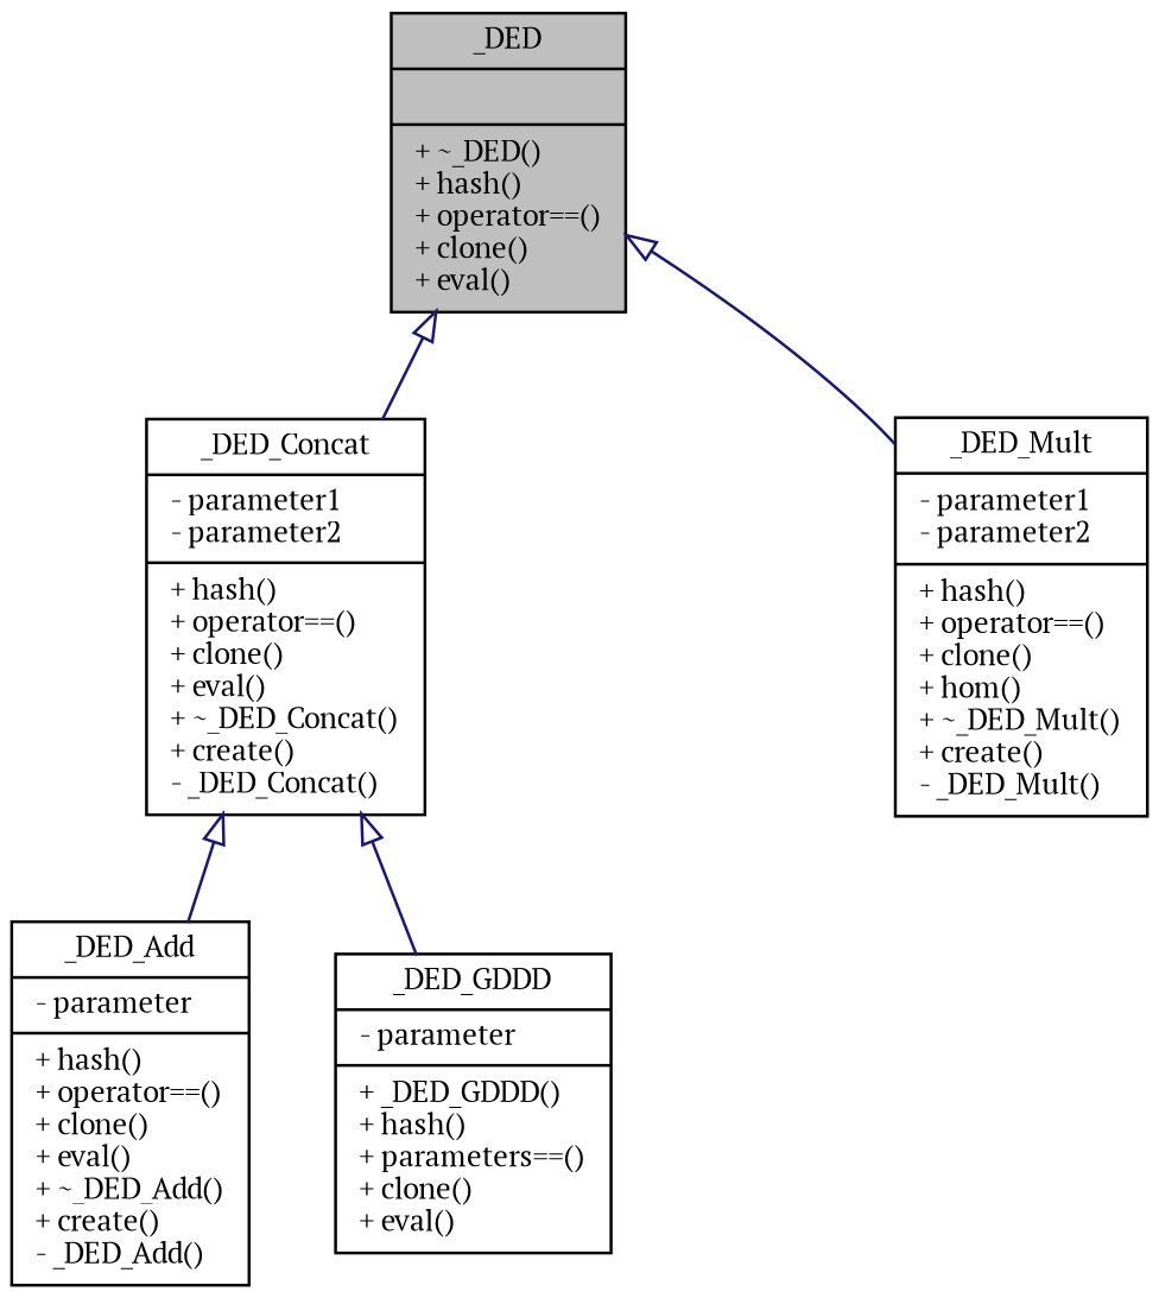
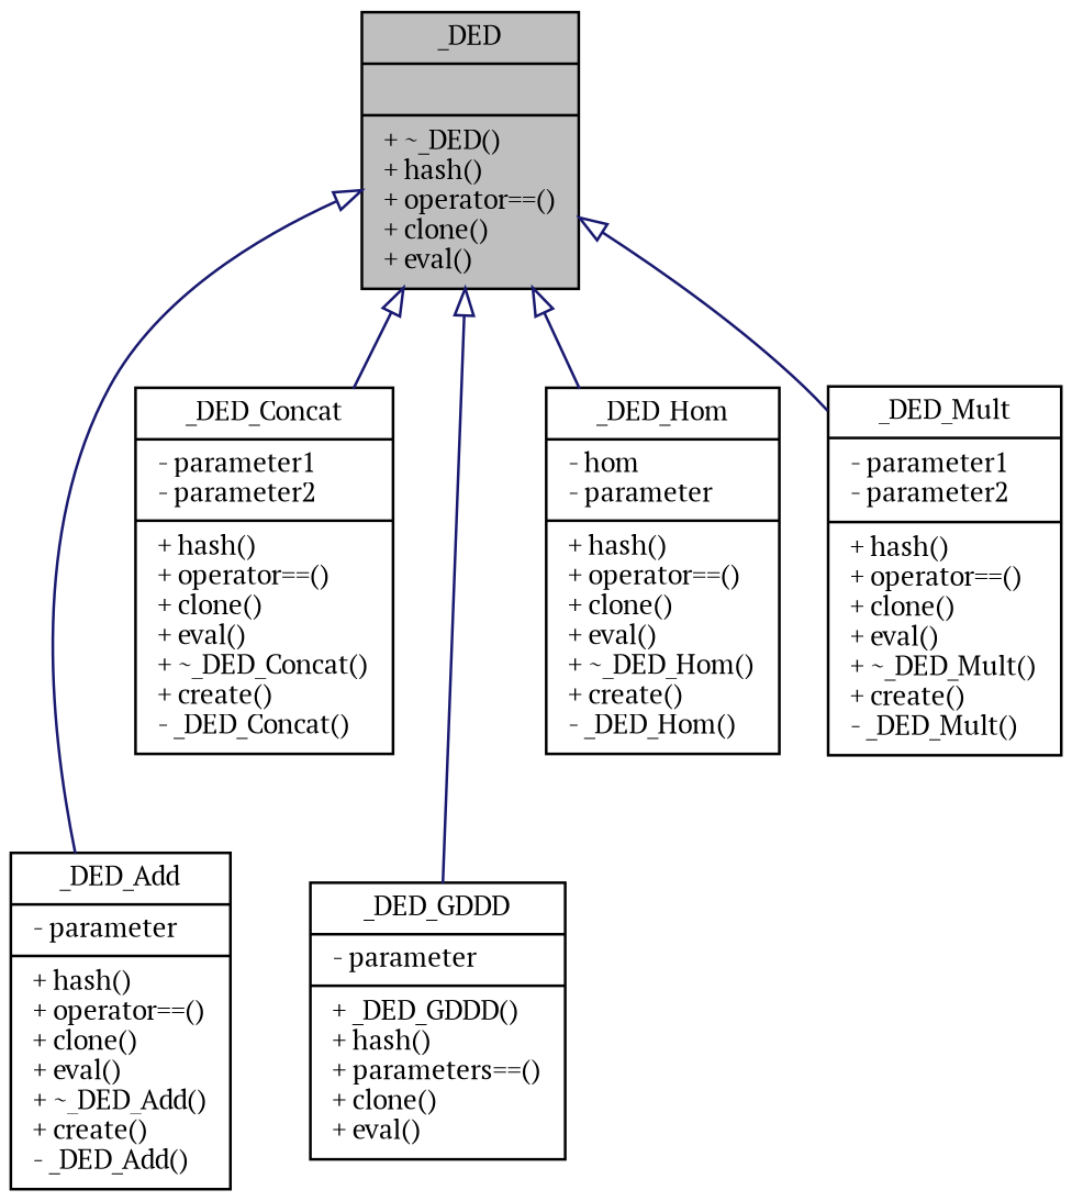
  digraph {
    fontname="PT Serif"
    node [color=black fillcolor=white fontname="PT Serif" fontsize=10 shape=record style=filled]
    edge [arrowtail=onormal color=midnightblue dir=back fontname="PT Serif" fontsize=10 labelfontname=FreeSans labelfontsize=10 style=solid]
    n1 [fillcolor=grey75 fontcolor=black height=0.2 label="{_DED\n||+ ~_DED()\l+ hash()\l+ operator==()\l+ clone()\l+ eval()\l}" width=0.4]
    n2 [height=0.2 label="{_DED_Add\n|- parameter\l|+ hash()\l+ operator==()\l+ clone()\l+ eval()\l+ ~_DED_Add()\l+ create()\l- _DED_Add()\l}" width=0.4]
    n3 [height=0.2 label="{_DED_Concat\n|- parameter1\l- parameter2\l|+ hash()\l+ operator==()\l+ clone()\l+ eval()\l+ ~_DED_Concat()\l+ create()\l- _DED_Concat()\l}" width=0.4]
    n4 [height=0.2 label="{_DED_GDDD\n|- parameter\l|+ _DED_GDDD()\l+ hash()\l+ parameters==()\l+ clone()\l+ eval()\l}" width=0.4]
-   n6 [height=0.2 label="{_DED_Mult\n|- parameter1\l- parameter2\l|+ hash()\l+ operator==()\l+ clone()\l+ hom()\l+ ~_DED_Mult()\l+ create()\l- _DED_Mult()\l}" width=0.4]
-   n3 -> n2
+   n5 [height=0.2 label="{_DED_Hom\n|- hom\l- parameter\l|+ hash()\l+ operator==()\l+ clone()\l+ eval()\l+ ~_DED_Hom()\l+ create()\l- _DED_Hom()\l}" width=0.4]
+   n6 [height=0.2 label="{_DED_Mult\n|- parameter1\l- parameter2\l|+ hash()\l+ operator==()\l+ clone()\l+ eval()\l+ ~_DED_Mult()\l+ create()\l- _DED_Mult()\l}" width=0.4]
+   n1 -> n2
    n1 -> n3
-   n3 -> n4
+   n1 -> n4
+   n1 -> n5
    n1 -> n6
  }
